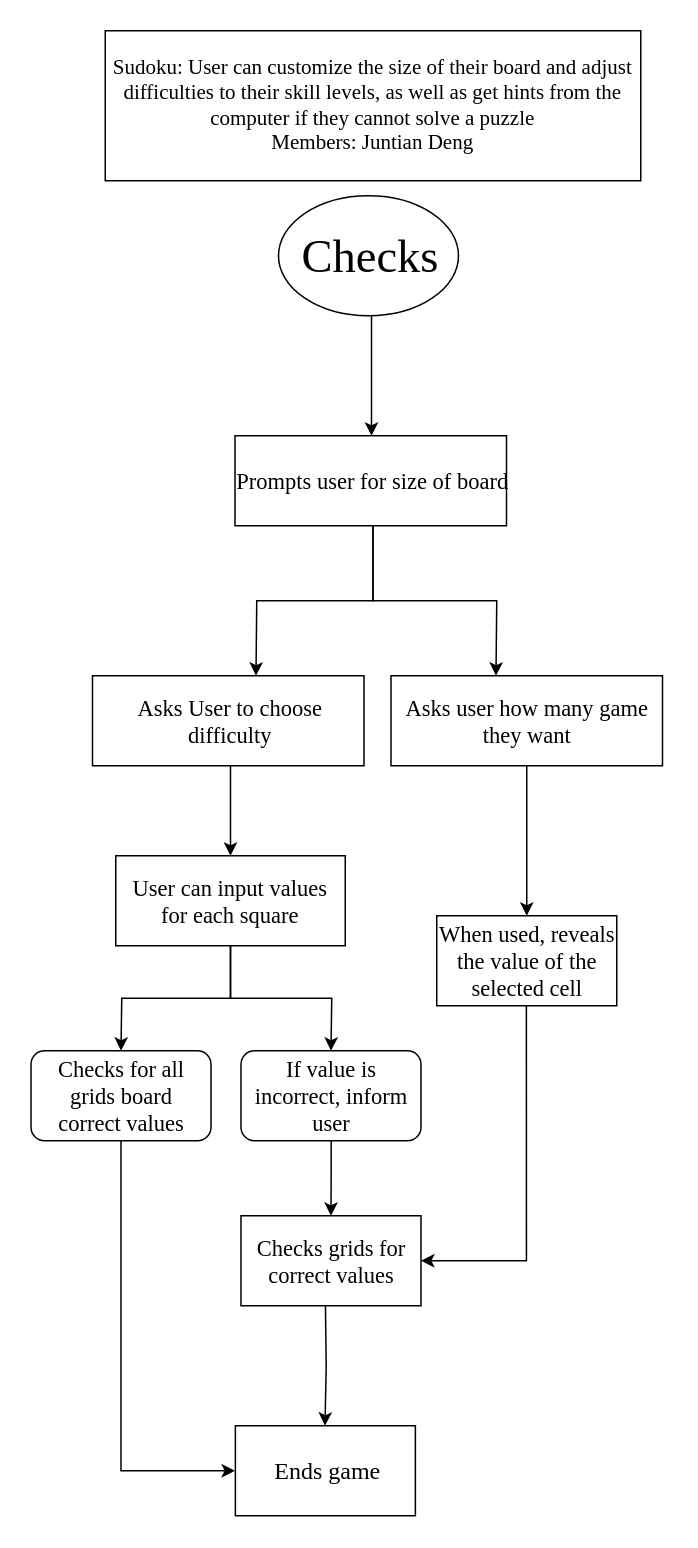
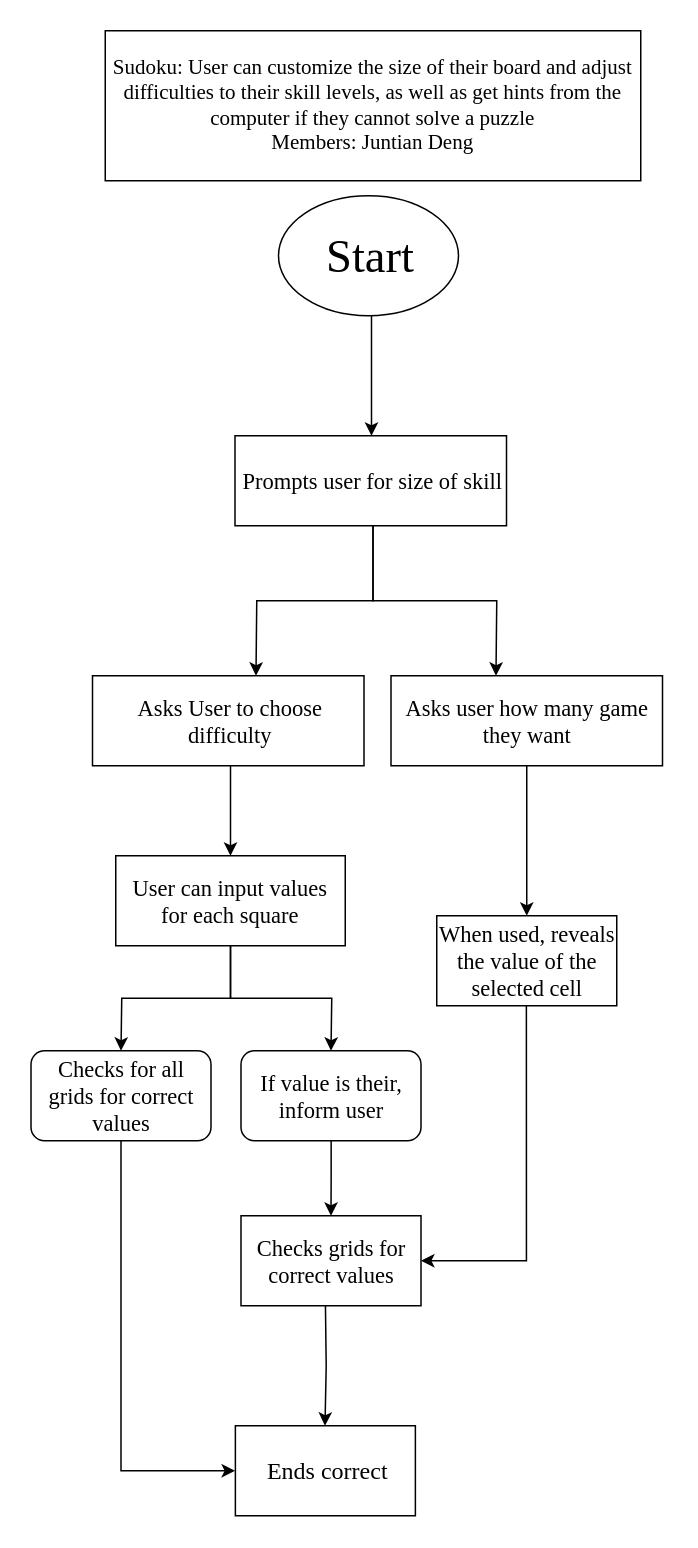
  <mxCell id="0" />
  <mxCell id="1" parent="0" />
  <mxCell id="2" value="" style="rounded=0;whiteSpace=wrap;html=1;" parent="1" vertex="1"><mxGeometry x="69.5" y="20" width="357" height="100" as="geometry" /></mxCell>
  <mxCell id="3" value="&lt;font face=&quot;Times New Roman&quot; style=&quot;font-size: 14px;&quot;&gt;Sudoku: User can customize the size of their board and adjust difficulties to their skill levels, as well as get hints from the computer if they cannot solve a puzzle&lt;br&gt;Members: Juntian Deng&lt;/font&gt;" style="text;html=1;strokeColor=none;fillColor=none;align=center;verticalAlign=middle;whiteSpace=wrap;rounded=0;" parent="1" vertex="1"><mxGeometry x="70.25" y="30" width="355.5" height="80" as="geometry" /></mxCell>
  <mxCell id="4" value="" style="ellipse;whiteSpace=wrap;html=1;" parent="1" vertex="1"><mxGeometry x="185" y="130" width="120" height="80" as="geometry" /></mxCell>
  <mxCell id="5" style="edgeStyle=orthogonalEdgeStyle;rounded=0;orthogonalLoop=1;jettySize=auto;html=1;" parent="1" edge="1"><mxGeometry relative="1" as="geometry"><mxPoint x="247" y="290" as="targetPoint" /><mxPoint x="247" y="210" as="sourcePoint" /></mxGeometry></mxCell>
- <mxCell id="6" value="&lt;font face=&quot;Times New Roman&quot; style=&quot;font-size: 31px;&quot;&gt;Checks&lt;/font&gt;" style="text;html=1;strokeColor=none;fillColor=none;align=center;verticalAlign=middle;whiteSpace=wrap;rounded=0;" parent="1" vertex="1"><mxGeometry x="184" y="135" width="125" height="70" as="geometry" /></mxCell>
+ <mxCell id="6" value="&lt;font face=&quot;Times New Roman&quot; style=&quot;font-size: 31px;&quot;&gt;Start&lt;/font&gt;" style="text;html=1;strokeColor=none;fillColor=none;align=center;verticalAlign=middle;whiteSpace=wrap;rounded=0;" parent="1" vertex="1"><mxGeometry x="184" y="135" width="125" height="70" as="geometry" /></mxCell>
  <mxCell id="7" value="" style="rounded=0;whiteSpace=wrap;html=1;" parent="1" vertex="1"><mxGeometry x="156" y="290" width="181" height="60" as="geometry" /></mxCell>
  <mxCell id="8" style="edgeStyle=orthogonalEdgeStyle;rounded=0;orthogonalLoop=1;jettySize=auto;html=1;" parent="1" source="10" edge="1"><mxGeometry relative="1" as="geometry"><mxPoint x="170" y="450" as="targetPoint" /></mxGeometry></mxCell>
  <mxCell id="9" style="edgeStyle=orthogonalEdgeStyle;rounded=0;orthogonalLoop=1;jettySize=auto;html=1;" parent="1" source="10" edge="1"><mxGeometry relative="1" as="geometry"><mxPoint x="330" y="450" as="targetPoint" /></mxGeometry></mxCell>
- <mxCell id="10" value="&lt;font style=&quot;font-size: 15px;&quot; face=&quot;Times New Roman&quot;&gt;Prompts user for size of board&lt;/font&gt;" style="text;html=1;strokeColor=none;fillColor=none;align=center;verticalAlign=middle;whiteSpace=wrap;rounded=0;" parent="1" vertex="1"><mxGeometry x="156" y="290" width="184" height="60" as="geometry" /></mxCell>
+ <mxCell id="10" value="&lt;font style=&quot;font-size: 15px;&quot; face=&quot;Times New Roman&quot;&gt;Prompts user for size of skill&lt;/font&gt;" style="text;html=1;strokeColor=none;fillColor=none;align=center;verticalAlign=middle;whiteSpace=wrap;rounded=0;" parent="1" vertex="1"><mxGeometry x="156" y="290" width="184" height="60" as="geometry" /></mxCell>
  <mxCell id="11" value="" style="rounded=0;whiteSpace=wrap;html=1;" parent="1" vertex="1"><mxGeometry x="61" y="450" width="181" height="60" as="geometry" /></mxCell>
  <mxCell id="12" value="&lt;font face=&quot;Times New Roman&quot;&gt;&lt;span style=&quot;font-size: 15px;&quot;&gt;Asks User to choose difficulty&lt;/span&gt;&lt;/font&gt;" style="text;html=1;strokeColor=none;fillColor=none;align=center;verticalAlign=middle;whiteSpace=wrap;rounded=0;" parent="1" vertex="1"><mxGeometry x="61" y="450" width="184" height="60" as="geometry" /></mxCell>
  <mxCell id="13" value="" style="rounded=0;whiteSpace=wrap;html=1;" parent="1" vertex="1"><mxGeometry x="260" y="450" width="181" height="60" as="geometry" /></mxCell>
  <mxCell id="14" value="" style="endArrow=classic;html=1;rounded=0;exitX=0.5;exitY=1;exitDx=0;exitDy=0;" parent="1" source="12" edge="1"><mxGeometry width="50" height="50" relative="1" as="geometry"><mxPoint x="220" y="510" as="sourcePoint" /><mxPoint x="153" y="570" as="targetPoint" /></mxGeometry></mxCell>
  <mxCell id="15" value="" style="rounded=0;whiteSpace=wrap;html=1;" parent="1" vertex="1"><mxGeometry x="76.5" y="570" width="153" height="60" as="geometry" /></mxCell>
  <mxCell id="16" style="edgeStyle=orthogonalEdgeStyle;rounded=0;orthogonalLoop=1;jettySize=auto;html=1;" parent="1" source="17" edge="1"><mxGeometry relative="1" as="geometry"><mxPoint x="350.5" y="610" as="targetPoint" /></mxGeometry></mxCell>
  <mxCell id="17" value="&lt;font face=&quot;Times New Roman&quot;&gt;&lt;span style=&quot;font-size: 15px;&quot;&gt;Asks user how many game they want&lt;/span&gt;&lt;/font&gt;" style="text;html=1;strokeColor=none;fillColor=none;align=center;verticalAlign=middle;whiteSpace=wrap;rounded=0;" parent="1" vertex="1"><mxGeometry x="258.5" y="450" width="184" height="60" as="geometry" /></mxCell>
  <mxCell id="18" style="edgeStyle=orthogonalEdgeStyle;rounded=0;orthogonalLoop=1;jettySize=auto;html=1;" parent="1" source="20" edge="1"><mxGeometry relative="1" as="geometry"><mxPoint x="80" y="700" as="targetPoint" /></mxGeometry></mxCell>
  <mxCell id="19" style="edgeStyle=orthogonalEdgeStyle;rounded=0;orthogonalLoop=1;jettySize=auto;html=1;exitX=0.5;exitY=1;exitDx=0;exitDy=0;" parent="1" source="20" edge="1"><mxGeometry relative="1" as="geometry"><mxPoint x="220" y="700" as="targetPoint" /></mxGeometry></mxCell>
  <mxCell id="20" value="&lt;font face=&quot;Times New Roman&quot;&gt;&lt;span style=&quot;font-size: 15px;&quot;&gt;User can input values for each square&lt;/span&gt;&lt;/font&gt;" style="text;html=1;strokeColor=none;fillColor=none;align=center;verticalAlign=middle;whiteSpace=wrap;rounded=0;" parent="1" vertex="1"><mxGeometry x="78" y="570" width="150" height="60" as="geometry" /></mxCell>
  <mxCell id="21" value="" style="rounded=1;whiteSpace=wrap;html=1;" parent="1" vertex="1"><mxGeometry x="20" y="700" width="120" height="60" as="geometry" /></mxCell>
  <mxCell id="22" style="edgeStyle=orthogonalEdgeStyle;rounded=0;orthogonalLoop=1;jettySize=auto;html=1;exitX=0.5;exitY=1;exitDx=0;exitDy=0;" parent="1" source="23" edge="1"><mxGeometry relative="1" as="geometry"><mxPoint x="156" y="980" as="targetPoint" /><mxPoint x="106.1" y="810" as="sourcePoint" /><Array as="points"><mxPoint x="80" y="980" /></Array></mxGeometry></mxCell>
- <mxCell id="23" value="&lt;font face=&quot;Times New Roman&quot;&gt;&lt;span style=&quot;font-size: 15px;&quot;&gt;Checks for all grids board correct values&lt;/span&gt;&lt;/font&gt;" style="text;html=1;strokeColor=none;fillColor=none;align=center;verticalAlign=middle;whiteSpace=wrap;rounded=0;" parent="1" vertex="1"><mxGeometry x="23.75" y="700" width="112.5" height="60" as="geometry" /></mxCell>
+ <mxCell id="23" value="&lt;font face=&quot;Times New Roman&quot;&gt;&lt;span style=&quot;font-size: 15px;&quot;&gt;Checks for all grids for correct values&lt;/span&gt;&lt;/font&gt;" style="text;html=1;strokeColor=none;fillColor=none;align=center;verticalAlign=middle;whiteSpace=wrap;rounded=0;" parent="1" vertex="1"><mxGeometry x="23.75" y="700" width="112.5" height="60" as="geometry" /></mxCell>
  <mxCell id="24" value="" style="rounded=1;whiteSpace=wrap;html=1;" parent="1" vertex="1"><mxGeometry x="160" y="700" width="120" height="60" as="geometry" /></mxCell>
  <mxCell id="25" style="edgeStyle=orthogonalEdgeStyle;rounded=0;orthogonalLoop=1;jettySize=auto;html=1;" parent="1" source="26" edge="1"><mxGeometry relative="1" as="geometry"><mxPoint x="220" y="810" as="targetPoint" /></mxGeometry></mxCell>
- <mxCell id="26" value="&lt;font face=&quot;Times New Roman&quot;&gt;&lt;span style=&quot;font-size: 15px;&quot;&gt;If value is incorrect, inform user&lt;/span&gt;&lt;/font&gt;" style="text;html=1;strokeColor=none;fillColor=none;align=center;verticalAlign=middle;whiteSpace=wrap;rounded=0;" parent="1" vertex="1"><mxGeometry x="163.75" y="700" width="112.5" height="60" as="geometry" /></mxCell>
+ <mxCell id="26" value="&lt;font face=&quot;Times New Roman&quot;&gt;&lt;span style=&quot;font-size: 15px;&quot;&gt;If value is their, inform user&lt;/span&gt;&lt;/font&gt;" style="text;html=1;strokeColor=none;fillColor=none;align=center;verticalAlign=middle;whiteSpace=wrap;rounded=0;" parent="1" vertex="1"><mxGeometry x="163.75" y="700" width="112.5" height="60" as="geometry" /></mxCell>
  <mxCell id="27" value="" style="rounded=0;whiteSpace=wrap;html=1;" parent="1" vertex="1"><mxGeometry x="290.5" y="610" width="120" height="60" as="geometry" /></mxCell>
  <mxCell id="28" style="edgeStyle=orthogonalEdgeStyle;rounded=0;orthogonalLoop=1;jettySize=auto;html=1;exitX=0.5;exitY=1;exitDx=0;exitDy=0;" parent="1" source="29" edge="1"><mxGeometry relative="1" as="geometry"><mxPoint x="280" y="840" as="targetPoint" /><mxPoint x="349.8" y="710" as="sourcePoint" /><Array as="points"><mxPoint x="350" y="840" /><mxPoint x="280" y="840" /></Array></mxGeometry></mxCell>
  <mxCell id="29" value="&lt;font face=&quot;Times New Roman&quot;&gt;&lt;span style=&quot;font-size: 15px;&quot;&gt;When used, reveals the value of the selected cell&lt;/span&gt;&lt;/font&gt;" style="text;html=1;strokeColor=none;fillColor=none;align=center;verticalAlign=middle;whiteSpace=wrap;rounded=0;" parent="1" vertex="1"><mxGeometry x="290.5" y="610" width="119.5" height="60" as="geometry" /></mxCell>
  <mxCell id="30" style="edgeStyle=orthogonalEdgeStyle;rounded=0;orthogonalLoop=1;jettySize=auto;html=1;" parent="1" edge="1"><mxGeometry relative="1" as="geometry"><mxPoint x="216" y="950" as="targetPoint" /><mxPoint x="216.3" y="870" as="sourcePoint" /></mxGeometry></mxCell>
  <mxCell id="31" value="" style="rounded=0;whiteSpace=wrap;html=1;" parent="1" vertex="1"><mxGeometry x="156.25" y="950" width="120" height="60" as="geometry" /></mxCell>
- <mxCell id="32" value="&lt;font style=&quot;font-size: 16px;&quot; face=&quot;Times New Roman&quot;&gt;Ends game&lt;/font&gt;" style="text;html=1;strokeColor=none;fillColor=none;align=center;verticalAlign=middle;whiteSpace=wrap;rounded=0;" parent="1" vertex="1"><mxGeometry x="156" y="950" width="124" height="60" as="geometry" /></mxCell>
+ <mxCell id="32" value="&lt;font style=&quot;font-size: 16px;&quot; face=&quot;Times New Roman&quot;&gt;Ends correct&lt;/font&gt;" style="text;html=1;strokeColor=none;fillColor=none;align=center;verticalAlign=middle;whiteSpace=wrap;rounded=0;" parent="1" vertex="1"><mxGeometry x="156" y="950" width="124" height="60" as="geometry" /></mxCell>
  <mxCell id="33" value="" style="rounded=0;whiteSpace=wrap;html=1;" vertex="1" parent="1"><mxGeometry x="160" y="810" width="120" height="60" as="geometry" /></mxCell>
  <mxCell id="34" value="&lt;font face=&quot;Times New Roman&quot;&gt;&lt;span style=&quot;font-size: 15px;&quot;&gt;Checks grids for correct values&lt;/span&gt;&lt;/font&gt;" style="text;html=1;strokeColor=none;fillColor=none;align=center;verticalAlign=middle;whiteSpace=wrap;rounded=0;" vertex="1" parent="1"><mxGeometry x="163.75" y="810" width="112.5" height="60" as="geometry" /></mxCell>
